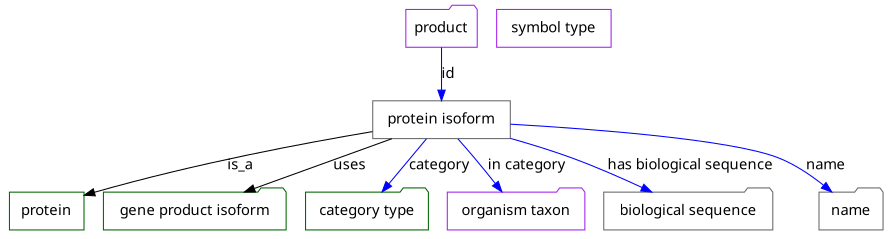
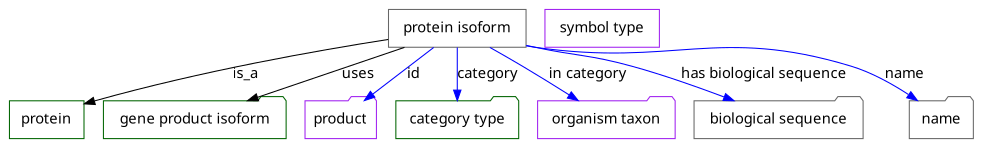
  digraph {
    fontname="Noto Sans"
    node [color=gray40 fontname="Noto Sans" shape=folder]
    edge [fontname="Noto Sans" color=blue style=solid]
    n1 [height=0.5 label="protein isoform" shape=box width=1.8234]
    protein [color=darkgreen height=0.5 shape=box width=0.99297]
    "gene product isoform" [color=darkgreen height=0.5 width=2.4192]
    n4 [color=purple height=0.5 label=product width=0.84854]
    n5 [color=darkgreen height=0.5 label="category type" width=1.6249]
    n6 [color=purple height=0.5 label="organism taxon" width=1.8234]
    n7 [height=0.5 label="biological sequence" width=2.2387]
    name [height=0.5 width=0.84854]
    n9 [color=purple height=0.5 label="symbol type" shape=box width=1.5165]
    n1 -> protein [label=is_a color="" style=""]
    n1 -> "gene product isoform" [label=uses color="" style=""]
-   n4 -> n1 [label=id]
+   n1 -> n4 [label=id]
    n1 -> n5 [label=category]
    n1 -> n6 [label="in category"]
    n1 -> n7 [label="has biological sequence"]
    n1 -> name [label=name]
  }
